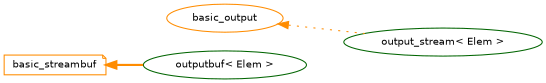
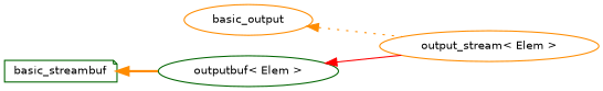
  digraph {
    rankdir=LR
    node [color=darkorange fillcolor=white fontname=Helvetica fontsize=10 shape=ellipse style=filled]
    edge [color=darkorange dir=back fontname=Helvetica fontsize=10 labelfontname=Helvetica labelfontsize=10]
    n1 [height=0.2 label=basic_output width=0.4]
-   n2 [color=darkgreen height=0.2 label="output_stream\< Elem \>" width=0.4]
-   n3 [height=0.2 label=basic_streambuf shape=note width=0.4]
+   n2 [height=0.2 label="output_stream\< Elem \>" width=0.4]
+   n3 [color=darkgreen height=0.2 label=basic_streambuf shape=note width=0.4]
    n4 [color=darkgreen height=0.2 label="outputbuf\< Elem \>" width=0.4]
    n1 -> n2 [style=dotted]
    n3 -> n4 [style=bold]
+   n4 -> n2 [color=red style=solid]
  }
